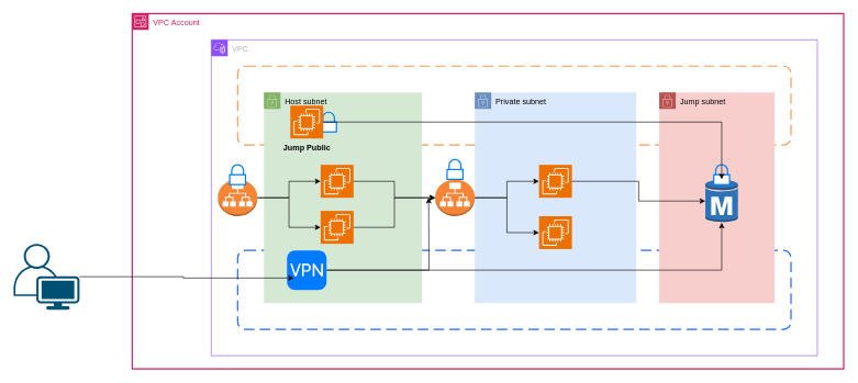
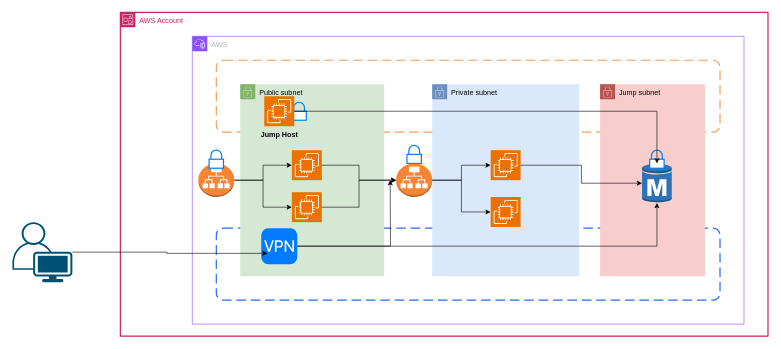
  <mxCell id="0" />
  <mxCell id="1" parent="0" />
- <mxCell id="2" value="VPC Account" style="points=[[0,0],[0.25,0],[0.5,0],[0.75,0],[1,0],[1,0.25],[1,0.5],[1,0.75],[1,1],[0.75,1],[0.5,1],[0.25,1],[0,1],[0,0.75],[0,0.5],[0,0.25]];outlineConnect=0;gradientColor=none;html=1;whiteSpace=wrap;fontSize=12;fontStyle=0;container=1;pointerEvents=0;collapsible=0;recursiveResize=0;shape=mxgraph.aws4.group;grIcon=mxgraph.aws4.group_account;strokeColor=#CD2264;fillColor=none;verticalAlign=top;align=left;spacingLeft=30;fontColor=#CD2264;dashed=0;strokeWidth=2;" parent="1" vertex="1"><mxGeometry y="20" width="1080" height="540" as="geometry" x="200" /></mxCell>
- <mxCell id="3" value="VPC" style="points=[[0,0],[0.25,0],[0.5,0],[0.75,0],[1,0],[1,0.25],[1,0.5],[1,0.75],[1,1],[0.75,1],[0.5,1],[0.25,1],[0,1],[0,0.75],[0,0.5],[0,0.25]];outlineConnect=0;gradientColor=none;html=1;whiteSpace=wrap;fontSize=12;fontStyle=0;container=1;pointerEvents=0;collapsible=0;recursiveResize=0;shape=mxgraph.aws4.group;grIcon=mxgraph.aws4.group_vpc2;strokeColor=#8C4FFF;fillColor=none;verticalAlign=top;align=left;spacingLeft=30;fontColor=#AAB7B8;dashed=0;" parent="2" vertex="1"><mxGeometry x="120" y="40" width="920" height="480" as="geometry" /></mxCell>
+ <mxCell id="2" value="AWS Account" style="points=[[0,0],[0.25,0],[0.5,0],[0.75,0],[1,0],[1,0.25],[1,0.5],[1,0.75],[1,1],[0.75,1],[0.5,1],[0.25,1],[0,1],[0,0.75],[0,0.5],[0,0.25]];outlineConnect=0;gradientColor=none;html=1;whiteSpace=wrap;fontSize=12;fontStyle=0;container=1;pointerEvents=0;collapsible=0;recursiveResize=0;shape=mxgraph.aws4.group;grIcon=mxgraph.aws4.group_account;strokeColor=#CD2264;fillColor=none;verticalAlign=top;align=left;spacingLeft=30;fontColor=#CD2264;dashed=0;strokeWidth=2;" parent="1" vertex="1"><mxGeometry y="20" width="1080" height="540" as="geometry" x="200" /></mxCell>
+ <mxCell id="3" value="AWS" style="points=[[0,0],[0.25,0],[0.5,0],[0.75,0],[1,0],[1,0.25],[1,0.5],[1,0.75],[1,1],[0.75,1],[0.5,1],[0.25,1],[0,1],[0,0.75],[0,0.5],[0,0.25]];outlineConnect=0;gradientColor=none;html=1;whiteSpace=wrap;fontSize=12;fontStyle=0;container=1;pointerEvents=0;collapsible=0;recursiveResize=0;shape=mxgraph.aws4.group;grIcon=mxgraph.aws4.group_vpc2;strokeColor=#8C4FFF;fillColor=none;verticalAlign=top;align=left;spacingLeft=30;fontColor=#AAB7B8;dashed=0;" parent="2" vertex="1"><mxGeometry x="120" y="40" width="920" height="480" as="geometry" /></mxCell>
  <mxCell id="4" value="" style="rounded=1;arcSize=10;dashed=1;strokeColor=#F59D56;fillColor=none;gradientColor=none;dashPattern=8 4;strokeWidth=2;" parent="3" vertex="1"><mxGeometry x="40" y="40" width="840" height="120" as="geometry" /></mxCell>
  <mxCell id="5" value="" style="rounded=1;arcSize=10;dashed=1;strokeColor=#2669FF;fillColor=none;gradientColor=none;dashPattern=8 4;strokeWidth=2;" parent="3" vertex="1"><mxGeometry x="40" y="320" width="840" height="120" as="geometry" /></mxCell>
- <mxCell id="6" value="Host subnet" style="points=[[0,0],[0.25,0],[0.5,0],[0.75,0],[1,0],[1,0.25],[1,0.5],[1,0.75],[1,1],[0.75,1],[0.5,1],[0.25,1],[0,1],[0,0.75],[0,0.5],[0,0.25]];outlineConnect=0;html=1;whiteSpace=wrap;fontSize=12;fontStyle=0;container=1;pointerEvents=0;collapsible=0;recursiveResize=0;shape=mxgraph.aws4.group;grIcon=mxgraph.aws4.group_security_group;grStroke=0;strokeColor=#82b366;fillColor=#d5e8d4;verticalAlign=top;align=left;spacingLeft=30;dashed=0;" parent="3" vertex="1"><mxGeometry x="80" y="80" width="240" height="320" as="geometry" /></mxCell>
- <mxCell id="7" value="&lt;b&gt;Jump Public&lt;/b&gt;" style="text;html=1;align=center;verticalAlign=middle;resizable=0;points=[];autosize=1;strokeColor=none;fillColor=none;" parent="6" vertex="1"><mxGeometry x="20" y="70" width="90" height="30" as="geometry" /></mxCell>
+ <mxCell id="6" value="Public subnet" style="points=[[0,0],[0.25,0],[0.5,0],[0.75,0],[1,0],[1,0.25],[1,0.5],[1,0.75],[1,1],[0.75,1],[0.5,1],[0.25,1],[0,1],[0,0.75],[0,0.5],[0,0.25]];outlineConnect=0;html=1;whiteSpace=wrap;fontSize=12;fontStyle=0;container=1;pointerEvents=0;collapsible=0;recursiveResize=0;shape=mxgraph.aws4.group;grIcon=mxgraph.aws4.group_security_group;grStroke=0;strokeColor=#82b366;fillColor=#d5e8d4;verticalAlign=top;align=left;spacingLeft=30;dashed=0;" parent="3" vertex="1"><mxGeometry x="80" y="80" width="240" height="320" as="geometry" /></mxCell>
+ <mxCell id="7" value="&lt;b&gt;Jump Host&lt;/b&gt;" style="text;html=1;align=center;verticalAlign=middle;resizable=0;points=[];autosize=1;strokeColor=none;fillColor=none;" parent="6" vertex="1"><mxGeometry x="20" y="70" width="90" height="30" as="geometry" /></mxCell>
  <mxCell id="8" value="" style="html=1;verticalLabelPosition=bottom;align=center;labelBackgroundColor=#ffffff;verticalAlign=top;strokeWidth=2;strokeColor=#0080F0;shadow=0;dashed=0;shape=mxgraph.ios7.icons.locked;" parent="6" vertex="1"><mxGeometry x="86" y="30" width="24" height="30" as="geometry" /></mxCell>
  <mxCell id="9" value="" style="sketch=0;points=[[0,0,0],[0.25,0,0],[0.5,0,0],[0.75,0,0],[1,0,0],[0,1,0],[0.25,1,0],[0.5,1,0],[0.75,1,0],[1,1,0],[0,0.25,0],[0,0.5,0],[0,0.75,0],[1,0.25,0],[1,0.5,0],[1,0.75,0]];outlineConnect=0;fontColor=#232F3E;fillColor=#ED7100;strokeColor=#ffffff;dashed=0;verticalLabelPosition=bottom;verticalAlign=top;align=center;html=1;fontSize=12;fontStyle=0;aspect=fixed;shape=mxgraph.aws4.resourceIcon;resIcon=mxgraph.aws4.ec2;" parent="6" vertex="1"><mxGeometry x="86" y="110" width="50" height="50" as="geometry" /></mxCell>
  <mxCell id="10" value="" style="sketch=0;points=[[0,0,0],[0.25,0,0],[0.5,0,0],[0.75,0,0],[1,0,0],[0,1,0],[0.25,1,0],[0.5,1,0],[0.75,1,0],[1,1,0],[0,0.25,0],[0,0.5,0],[0,0.75,0],[1,0.25,0],[1,0.5,0],[1,0.75,0]];outlineConnect=0;fontColor=#232F3E;fillColor=#ED7100;strokeColor=#ffffff;dashed=0;verticalLabelPosition=bottom;verticalAlign=top;align=center;html=1;fontSize=12;fontStyle=0;aspect=fixed;shape=mxgraph.aws4.resourceIcon;resIcon=mxgraph.aws4.ec2;" parent="6" vertex="1"><mxGeometry x="86" y="180" width="50" height="50" as="geometry" /></mxCell>
  <mxCell id="11" style="edgeStyle=orthogonalEdgeStyle;rounded=0;orthogonalLoop=1;jettySize=auto;html=1;" parent="6" source="12" edge="1"><mxGeometry relative="1" as="geometry"><mxPoint x="250" y="160" as="targetPoint" /></mxGeometry></mxCell>
  <mxCell id="12" value="" style="html=1;strokeWidth=1;shadow=0;dashed=0;shape=mxgraph.ios7.misc.vpn;fillColor=#007AFF;strokeColor=none;buttonText=;strokeColor2=#222222;fontColor=#222222;fontSize=8;verticalLabelPosition=bottom;verticalAlign=top;align=center;sketch=0;" parent="6" vertex="1"><mxGeometry x="35" y="240" width="60" height="60" as="geometry" /></mxCell>
  <mxCell id="13" value="Private subnet" style="points=[[0,0],[0.25,0],[0.5,0],[0.75,0],[1,0],[1,0.25],[1,0.5],[1,0.75],[1,1],[0.75,1],[0.5,1],[0.25,1],[0,1],[0,0.75],[0,0.5],[0,0.25]];outlineConnect=0;html=1;whiteSpace=wrap;fontSize=12;fontStyle=0;container=1;pointerEvents=0;collapsible=0;recursiveResize=0;shape=mxgraph.aws4.group;grIcon=mxgraph.aws4.group_security_group;grStroke=0;strokeColor=#6c8ebf;fillColor=#dae8fc;verticalAlign=top;align=left;spacingLeft=30;dashed=0;" parent="3" vertex="1"><mxGeometry x="400" y="80" width="245" height="320" as="geometry" /></mxCell>
  <mxCell id="14" value="" style="sketch=0;points=[[0,0,0],[0.25,0,0],[0.5,0,0],[0.75,0,0],[1,0,0],[0,1,0],[0.25,1,0],[0.5,1,0],[0.75,1,0],[1,1,0],[0,0.25,0],[0,0.5,0],[0,0.75,0],[1,0.25,0],[1,0.5,0],[1,0.75,0]];outlineConnect=0;fontColor=#232F3E;fillColor=#ED7100;strokeColor=#ffffff;dashed=0;verticalLabelPosition=bottom;verticalAlign=top;align=center;html=1;fontSize=12;fontStyle=0;aspect=fixed;shape=mxgraph.aws4.resourceIcon;resIcon=mxgraph.aws4.ec2;" parent="13" vertex="1"><mxGeometry x="97.5" y="110" width="50" height="50" as="geometry" /></mxCell>
  <mxCell id="15" value="" style="sketch=0;points=[[0,0,0],[0.25,0,0],[0.5,0,0],[0.75,0,0],[1,0,0],[0,1,0],[0.25,1,0],[0.5,1,0],[0.75,1,0],[1,1,0],[0,0.25,0],[0,0.5,0],[0,0.75,0],[1,0.25,0],[1,0.5,0],[1,0.75,0]];outlineConnect=0;fontColor=#232F3E;fillColor=#ED7100;strokeColor=#ffffff;dashed=0;verticalLabelPosition=bottom;verticalAlign=top;align=center;html=1;fontSize=12;fontStyle=0;aspect=fixed;shape=mxgraph.aws4.resourceIcon;resIcon=mxgraph.aws4.ec2;" parent="13" vertex="1"><mxGeometry x="97.5" y="188" width="50" height="50" as="geometry" /></mxCell>
  <mxCell id="16" value="" style="sketch=0;points=[[0,0,0],[0.25,0,0],[0.5,0,0],[0.75,0,0],[1,0,0],[0,1,0],[0.25,1,0],[0.5,1,0],[0.75,1,0],[1,1,0],[0,0.25,0],[0,0.5,0],[0,0.75,0],[1,0.25,0],[1,0.5,0],[1,0.75,0]];outlineConnect=0;fontColor=#232F3E;fillColor=#ED7100;strokeColor=#ffffff;dashed=0;verticalLabelPosition=bottom;verticalAlign=top;align=center;html=1;fontSize=12;fontStyle=0;aspect=fixed;shape=mxgraph.aws4.resourceIcon;resIcon=mxgraph.aws4.ec2;" parent="3" vertex="1"><mxGeometry x="120" y="100" width="50" height="50" as="geometry" /></mxCell>
  <mxCell id="17" value="" style="outlineConnect=0;dashed=0;verticalLabelPosition=bottom;verticalAlign=top;align=center;html=1;shape=mxgraph.aws3.application_load_balancer;fillColor=#F58534;gradientColor=none;" parent="3" vertex="1"><mxGeometry x="340" y="212" width="60" height="56" as="geometry" /></mxCell>
  <mxCell id="18" style="edgeStyle=orthogonalEdgeStyle;rounded=0;orthogonalLoop=1;jettySize=auto;html=1;" parent="3" source="20" target="9" edge="1"><mxGeometry relative="1" as="geometry" /></mxCell>
  <mxCell id="19" style="edgeStyle=orthogonalEdgeStyle;rounded=0;orthogonalLoop=1;jettySize=auto;html=1;" parent="3" source="20" target="10" edge="1"><mxGeometry relative="1" as="geometry" /></mxCell>
  <mxCell id="20" value="" style="outlineConnect=0;dashed=0;verticalLabelPosition=bottom;verticalAlign=top;align=center;html=1;shape=mxgraph.aws3.application_load_balancer;fillColor=#F58534;gradientColor=none;" parent="3" vertex="1"><mxGeometry x="10" y="212" width="60" height="56" as="geometry" /></mxCell>
  <mxCell id="21" style="edgeStyle=orthogonalEdgeStyle;rounded=0;orthogonalLoop=1;jettySize=auto;html=1;" parent="3" source="9" target="17" edge="1"><mxGeometry relative="1" as="geometry" /></mxCell>
  <mxCell id="22" style="edgeStyle=orthogonalEdgeStyle;rounded=0;orthogonalLoop=1;jettySize=auto;html=1;entryX=0;entryY=0.5;entryDx=0;entryDy=0;entryPerimeter=0;" parent="3" source="10" target="17" edge="1"><mxGeometry relative="1" as="geometry" /></mxCell>
  <mxCell id="23" style="edgeStyle=orthogonalEdgeStyle;rounded=0;orthogonalLoop=1;jettySize=auto;html=1;entryX=0;entryY=0.5;entryDx=0;entryDy=0;entryPerimeter=0;" parent="3" source="17" target="14" edge="1"><mxGeometry relative="1" as="geometry" /></mxCell>
  <mxCell id="24" style="edgeStyle=orthogonalEdgeStyle;rounded=0;orthogonalLoop=1;jettySize=auto;html=1;entryX=0;entryY=0.5;entryDx=0;entryDy=0;entryPerimeter=0;" parent="3" source="17" target="15" edge="1"><mxGeometry relative="1" as="geometry" /></mxCell>
  <mxCell id="25" value="" style="html=1;verticalLabelPosition=bottom;align=center;labelBackgroundColor=#ffffff;verticalAlign=top;strokeWidth=2;strokeColor=#0080F0;shadow=0;dashed=0;shape=mxgraph.ios7.icons.locked;" parent="3" vertex="1"><mxGeometry x="28" y="190" width="24" height="30" as="geometry" /></mxCell>
  <mxCell id="26" value="Jump subnet" style="points=[[0,0],[0.25,0],[0.5,0],[0.75,0],[1,0],[1,0.25],[1,0.5],[1,0.75],[1,1],[0.75,1],[0.5,1],[0.25,1],[0,1],[0,0.75],[0,0.5],[0,0.25]];outlineConnect=0;html=1;whiteSpace=wrap;fontSize=12;fontStyle=0;container=1;pointerEvents=0;collapsible=0;recursiveResize=0;shape=mxgraph.aws4.group;grIcon=mxgraph.aws4.group_security_group;grStroke=0;strokeColor=#b85450;fillColor=#f8cecc;verticalAlign=top;align=left;spacingLeft=30;dashed=0;" parent="3" vertex="1"><mxGeometry x="680" y="80" width="175" height="320" as="geometry" /></mxCell>
  <mxCell id="27" value="" style="outlineConnect=0;dashed=0;verticalLabelPosition=bottom;verticalAlign=top;align=center;html=1;shape=mxgraph.aws3.rds_db_instance;fillColor=#2E73B8;gradientColor=none;" parent="26" vertex="1"><mxGeometry x="70" y="132" width="49.5" height="66" as="geometry" /></mxCell>
  <mxCell id="28" value="" style="html=1;verticalLabelPosition=bottom;align=center;labelBackgroundColor=#ffffff;verticalAlign=top;strokeWidth=2;strokeColor=#0080F0;shadow=0;dashed=0;shape=mxgraph.ios7.icons.locked;" parent="26" vertex="1"><mxGeometry x="82.75" y="110" width="24" height="30" as="geometry" /></mxCell>
  <mxCell id="29" value="" style="html=1;verticalLabelPosition=bottom;align=center;labelBackgroundColor=#ffffff;verticalAlign=top;strokeWidth=2;strokeColor=#0080F0;shadow=0;dashed=0;shape=mxgraph.ios7.icons.locked;" parent="3" vertex="1"><mxGeometry x="358" y="182" width="24" height="30" as="geometry" /></mxCell>
  <mxCell id="30" style="edgeStyle=orthogonalEdgeStyle;rounded=0;orthogonalLoop=1;jettySize=auto;html=1;entryX=0;entryY=0.5;entryDx=0;entryDy=0;entryPerimeter=0;" parent="3" source="14" target="27" edge="1"><mxGeometry relative="1" as="geometry" /></mxCell>
  <mxCell id="31" style="edgeStyle=orthogonalEdgeStyle;rounded=0;orthogonalLoop=1;jettySize=auto;html=1;" parent="3" source="12" target="27" edge="1"><mxGeometry relative="1" as="geometry" /></mxCell>
  <mxCell id="32" style="edgeStyle=orthogonalEdgeStyle;rounded=0;orthogonalLoop=1;jettySize=auto;html=1;" parent="3" source="16" target="27" edge="1"><mxGeometry relative="1" as="geometry" /></mxCell>
  <mxCell id="33" value="" style="points=[[0.35,0,0],[0.98,0.51,0],[1,0.71,0],[0.67,1,0],[0,0.795,0],[0,0.65,0]];verticalLabelPosition=bottom;sketch=0;html=1;verticalAlign=top;aspect=fixed;align=center;pointerEvents=1;shape=mxgraph.cisco19.user;fillColor=#005073;strokeColor=none;" parent="1" vertex="1"><mxGeometry x="20" y="370" width="100" height="100" as="geometry" /></mxCell>
  <mxCell id="34" style="edgeStyle=orthogonalEdgeStyle;rounded=0;orthogonalLoop=1;jettySize=auto;html=1;entryX=0.173;entryY=0.7;entryDx=0;entryDy=0;entryPerimeter=0;" parent="1" source="33" target="12" edge="1"><mxGeometry relative="1" as="geometry" /></mxCell>
